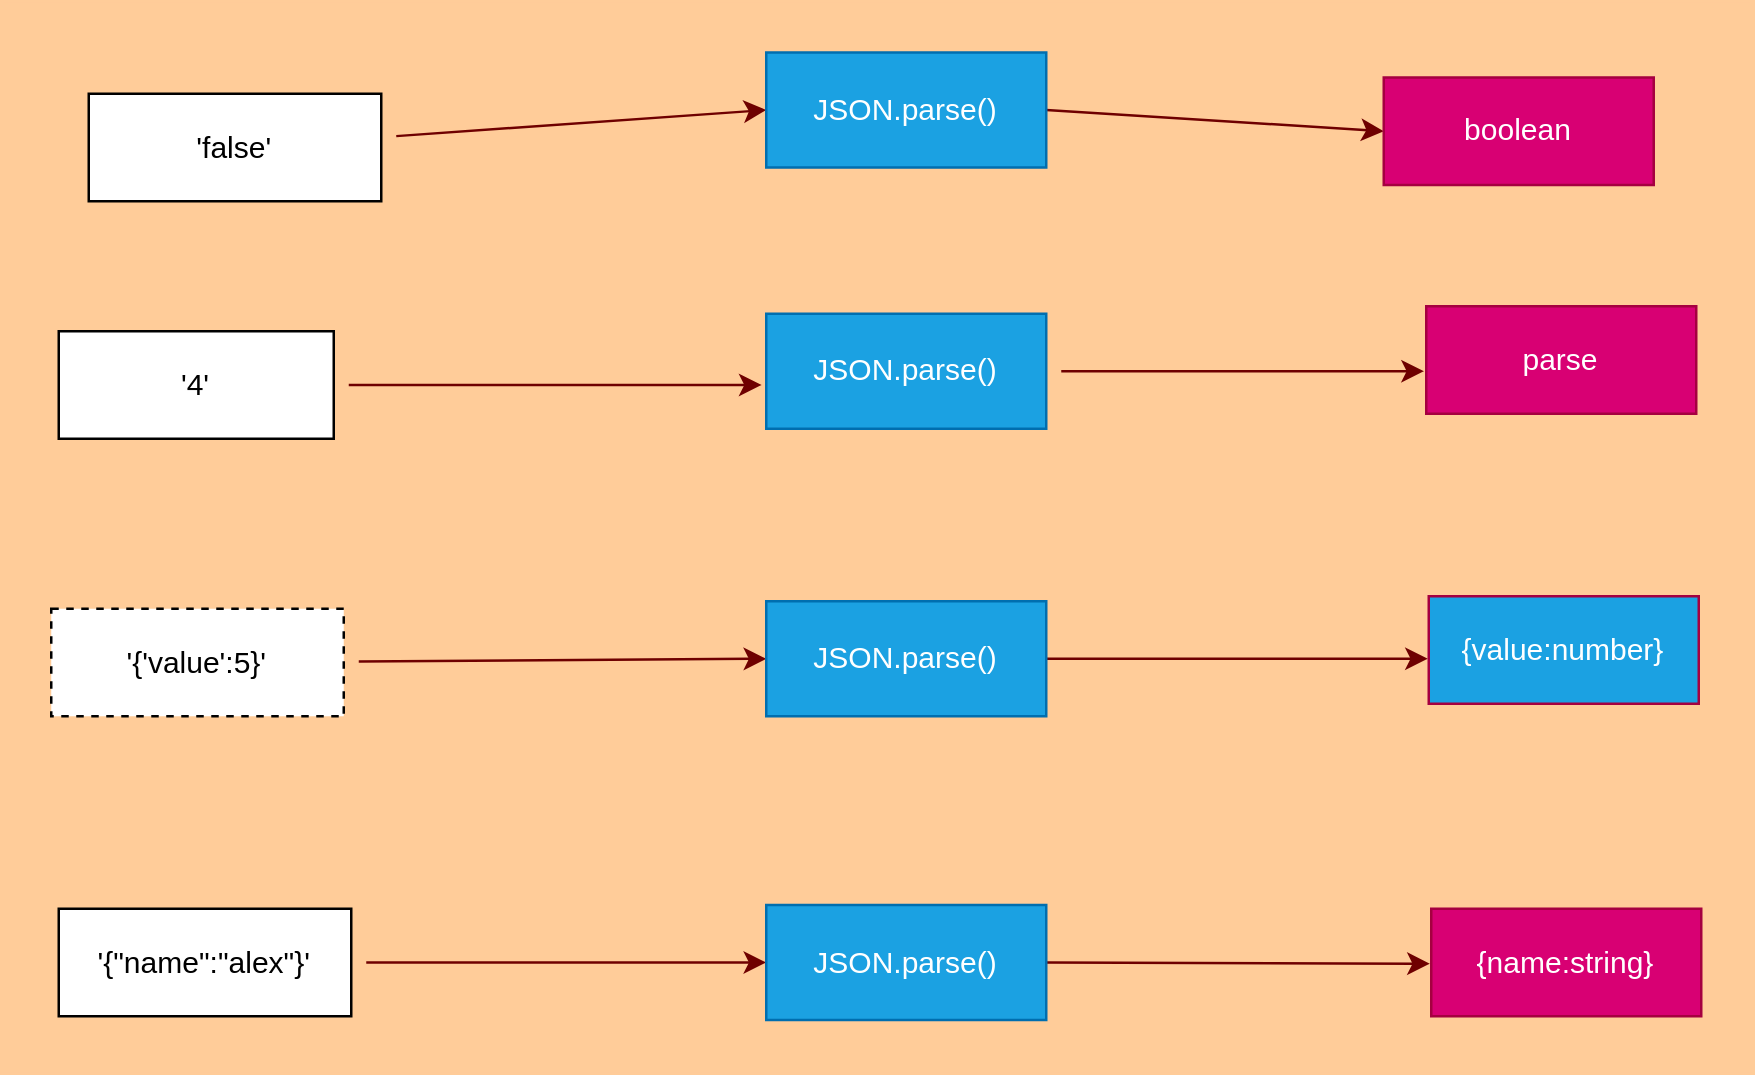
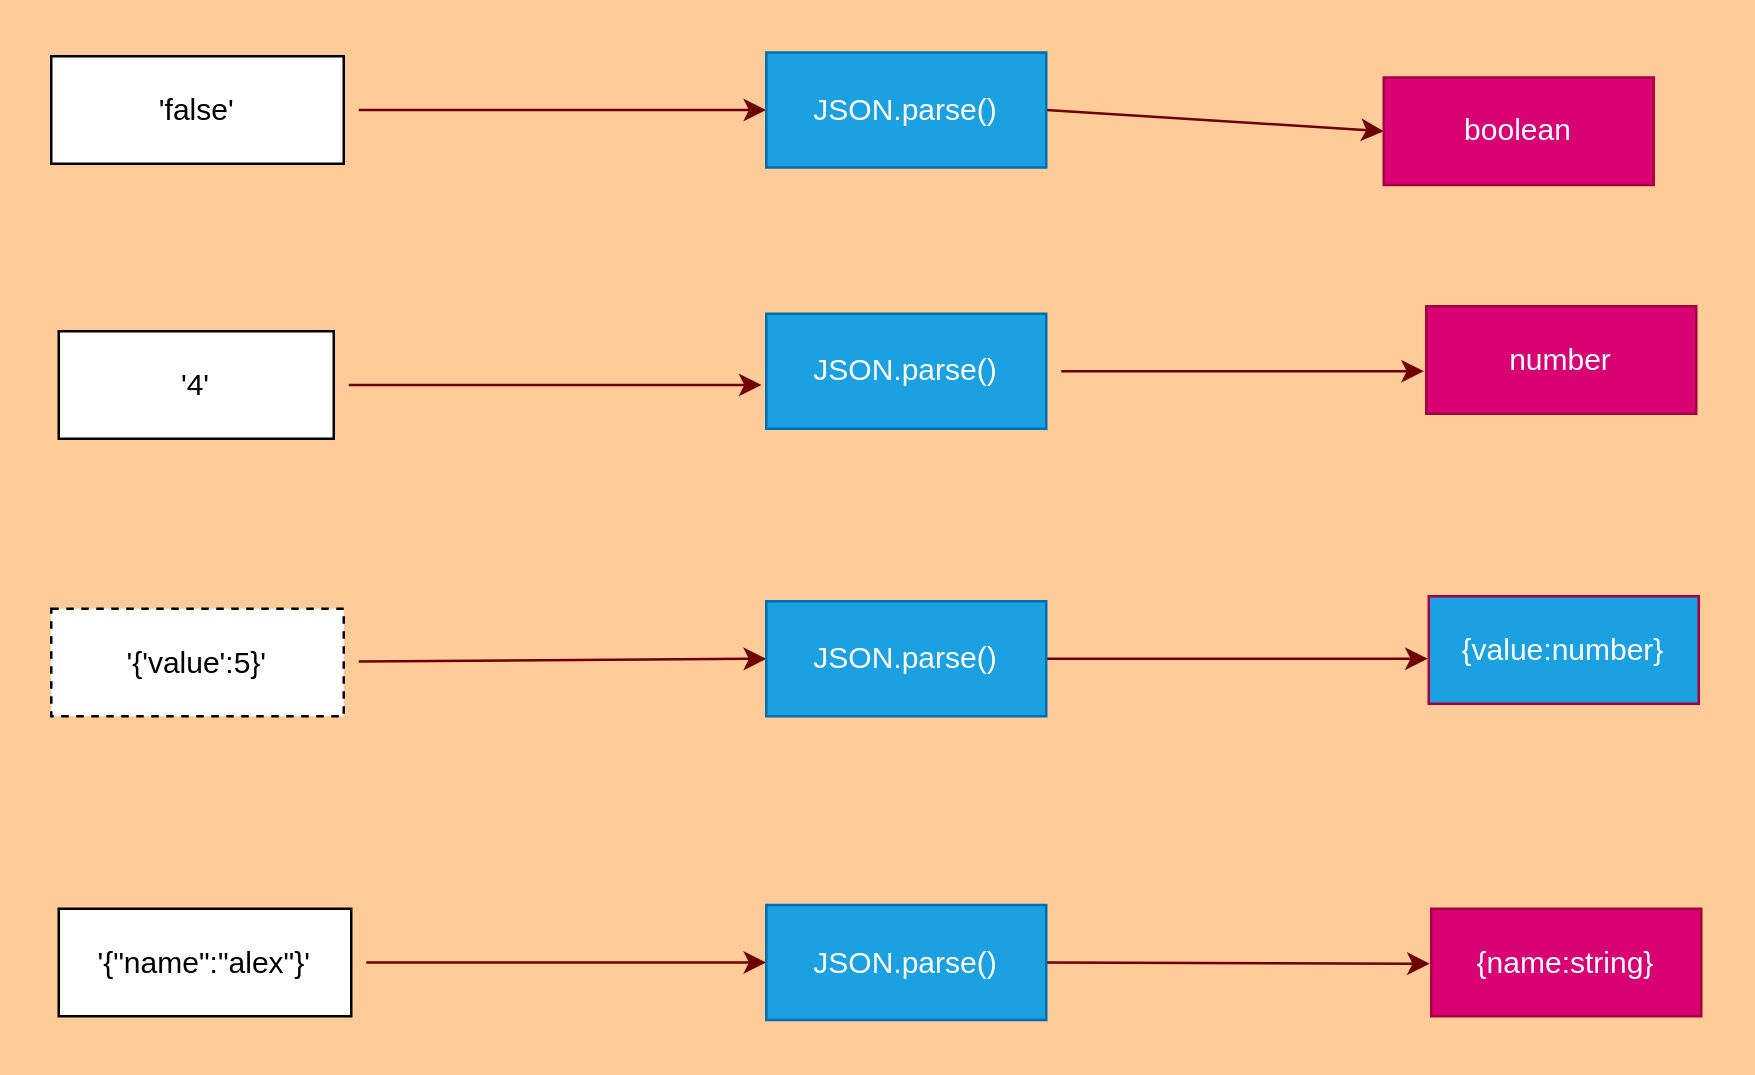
  <mxCell id="0" />
  <mxCell id="1" parent="0" />
  <mxCell id="2" value="" style="edgeStyle=none;html=1;entryX=0;entryY=0.5;entryDx=0;entryDy=0;fillColor=#a20025;strokeColor=#6F0000;targetPerimeterSpacing=5;sourcePerimeterSpacing=6;" edge="1" parent="1" source="3" target="11"><mxGeometry relative="1" as="geometry"><mxPoint x="215.5" y="43.5" as="targetPoint" /></mxGeometry></mxCell>
- <mxCell id="3" value="'false'" style="rounded=0;whiteSpace=wrap;html=1;" vertex="1" parent="1"><mxGeometry x="35" y="37" width="117" height="43" as="geometry" /></mxCell>
+ <mxCell id="3" value="'false'" style="rounded=0;whiteSpace=wrap;html=1;" vertex="1" parent="1"><mxGeometry x="20" y="22" width="117" height="43" as="geometry" /></mxCell>
  <mxCell id="4" style="edgeStyle=none;html=1;fillColor=#a20025;strokeColor=#6F0000;targetPerimeterSpacing=5;sourcePerimeterSpacing=6;" edge="1" parent="1" source="5"><mxGeometry relative="1" as="geometry"><mxPoint x="304.146" y="153.5" as="targetPoint" /></mxGeometry></mxCell>
  <mxCell id="5" value="'4'" style="rounded=0;whiteSpace=wrap;html=1;" vertex="1" parent="1"><mxGeometry x="23" y="132" width="110" height="43" as="geometry" /></mxCell>
  <mxCell id="6" style="edgeStyle=none;html=1;entryX=0;entryY=0.5;entryDx=0;entryDy=0;fillColor=#a20025;strokeColor=#6F0000;targetPerimeterSpacing=5;sourcePerimeterSpacing=6;" edge="1" parent="1" source="7" target="15"><mxGeometry relative="1" as="geometry" /></mxCell>
  <mxCell id="7" value="'{'value':5}'" style="rounded=0;whiteSpace=wrap;html=1;dashed=1;" vertex="1" parent="1"><mxGeometry x="20" y="243" width="117" height="43" as="geometry" /></mxCell>
  <mxCell id="8" style="edgeStyle=none;html=1;entryX=0;entryY=0.5;entryDx=0;entryDy=0;fillColor=#a20025;strokeColor=#6F0000;targetPerimeterSpacing=5;sourcePerimeterSpacing=6;" edge="1" parent="1" source="9" target="17"><mxGeometry relative="1" as="geometry" /></mxCell>
  <mxCell id="9" value="'{&quot;name&quot;:&quot;alex&quot;}'" style="rounded=0;whiteSpace=wrap;html=1;" vertex="1" parent="1"><mxGeometry x="23" y="363" width="117" height="43" as="geometry" /></mxCell>
  <mxCell id="10" style="edgeStyle=none;html=1;exitX=1;exitY=0.5;exitDx=0;exitDy=0;entryX=0;entryY=0.5;entryDx=0;entryDy=0;sourcePerimeterSpacing=6;targetPerimeterSpacing=5;fillColor=#a20025;strokeColor=#6F0000;" edge="1" parent="1" source="11" target="18"><mxGeometry relative="1" as="geometry" /></mxCell>
  <mxCell id="11" value="JSON.parse()" style="rounded=0;whiteSpace=wrap;html=1;fillColor=#1ba1e2;fontColor=#ffffff;strokeColor=#006EAF;" vertex="1" parent="1"><mxGeometry x="306" y="20.5" width="112" height="46" as="geometry" /></mxCell>
  <mxCell id="12" style="edgeStyle=none;html=1;sourcePerimeterSpacing=6;targetPerimeterSpacing=5;fillColor=#a20025;strokeColor=#6F0000;" edge="1" parent="1" source="13"><mxGeometry relative="1" as="geometry"><mxPoint x="569.093" y="148" as="targetPoint" /></mxGeometry></mxCell>
  <mxCell id="13" value="JSON.parse()" style="rounded=0;whiteSpace=wrap;html=1;fillColor=#1ba1e2;fontColor=#ffffff;strokeColor=#006EAF;" vertex="1" parent="1"><mxGeometry x="306" y="125" width="112" height="46" as="geometry" /></mxCell>
  <mxCell id="14" style="edgeStyle=none;html=1;exitX=1;exitY=0.5;exitDx=0;exitDy=0;sourcePerimeterSpacing=6;targetPerimeterSpacing=5;fillColor=#a20025;strokeColor=#6F0000;" edge="1" parent="1" source="15"><mxGeometry relative="1" as="geometry"><mxPoint x="570.639" y="263" as="targetPoint" /></mxGeometry></mxCell>
  <mxCell id="15" value="JSON.parse()" style="rounded=0;whiteSpace=wrap;html=1;fillColor=#1ba1e2;fontColor=#ffffff;strokeColor=#006EAF;" vertex="1" parent="1"><mxGeometry x="306" y="240" width="112" height="46" as="geometry" /></mxCell>
  <mxCell id="16" style="edgeStyle=none;html=1;exitX=1;exitY=0.5;exitDx=0;exitDy=0;sourcePerimeterSpacing=6;targetPerimeterSpacing=5;fillColor=#a20025;strokeColor=#6F0000;" edge="1" parent="1" source="17"><mxGeometry relative="1" as="geometry"><mxPoint x="571.431" y="385" as="targetPoint" /></mxGeometry></mxCell>
  <mxCell id="17" value="JSON.parse()" style="rounded=0;whiteSpace=wrap;html=1;fillColor=#1ba1e2;fontColor=#ffffff;strokeColor=#006EAF;" vertex="1" parent="1"><mxGeometry x="306" y="361.5" width="112" height="46" as="geometry" /></mxCell>
  <mxCell id="18" value="boolean" style="rounded=0;whiteSpace=wrap;html=1;fillColor=#d80073;fontColor=#ffffff;strokeColor=#A50040;" vertex="1" parent="1"><mxGeometry x="553" y="30.5" width="108" height="43" as="geometry" /></mxCell>
- <mxCell id="19" value="parse" style="rounded=0;whiteSpace=wrap;html=1;fillColor=#d80073;fontColor=#ffffff;strokeColor=#A50040;" vertex="1" parent="1"><mxGeometry x="570" y="122" width="108" height="43" as="geometry" /></mxCell>
+ <mxCell id="19" value="number" style="rounded=0;whiteSpace=wrap;html=1;fillColor=#d80073;fontColor=#ffffff;strokeColor=#A50040;" vertex="1" parent="1"><mxGeometry x="570" y="122" width="108" height="43" as="geometry" /></mxCell>
  <mxCell id="20" value="{value:number}" style="rounded=0;whiteSpace=wrap;html=1;fillColor=#1ba1e2;fontColor=#ffffff;strokeColor=#A50040;" vertex="1" parent="1"><mxGeometry x="571" y="238" width="108" height="43" as="geometry" /></mxCell>
  <mxCell id="21" value="{name:string}" style="rounded=0;whiteSpace=wrap;html=1;fillColor=#d80073;fontColor=#ffffff;strokeColor=#A50040;" vertex="1" parent="1"><mxGeometry x="572" y="363" width="108" height="43" as="geometry" /></mxCell>
